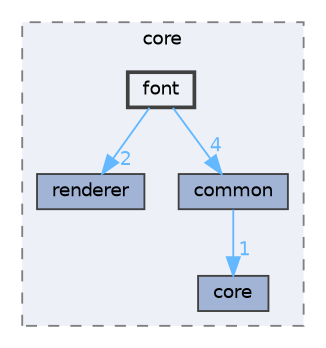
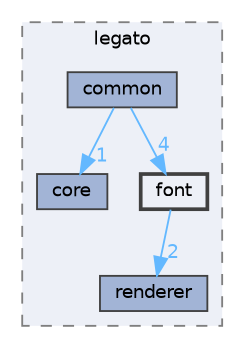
  digraph {
    compound=true
    node [color=grey25 fillcolor="#a2b4d6" fontname=Helvetica fontsize=10 shape=box style=filled]
    edge [color=steelblue1 fontcolor=steelblue1 fontname=Helvetica fontsize=10 labeldistance=1.5 labelfontname=Helvetica labelfontsize=10]
    n1 [height=0.2 label=renderer width=0.4]
    n2 [height=0.2 label=core width=0.4]
    n3 [height=0.2 label=common width=0.4]
    n4 [fillcolor="#edf0f7" height=0.2 label=font style="filled,bold" width=0.4]
    subgraph cluster_1 {
      bgcolor="#edf0f7"
      fontname=Helvetica
      fontsize=10
-     label=core
+     label=legato
      pencolor=grey50
      style="filled,dashed"
      n1
      n2
      n3
      n4
    }
    n3 -> n2 [headlabel=1]
    n4 -> n1 [headlabel=2]
-   n4 -> n3 [headlabel=4]
+   n3 -> n4 [headlabel=4]
  }
